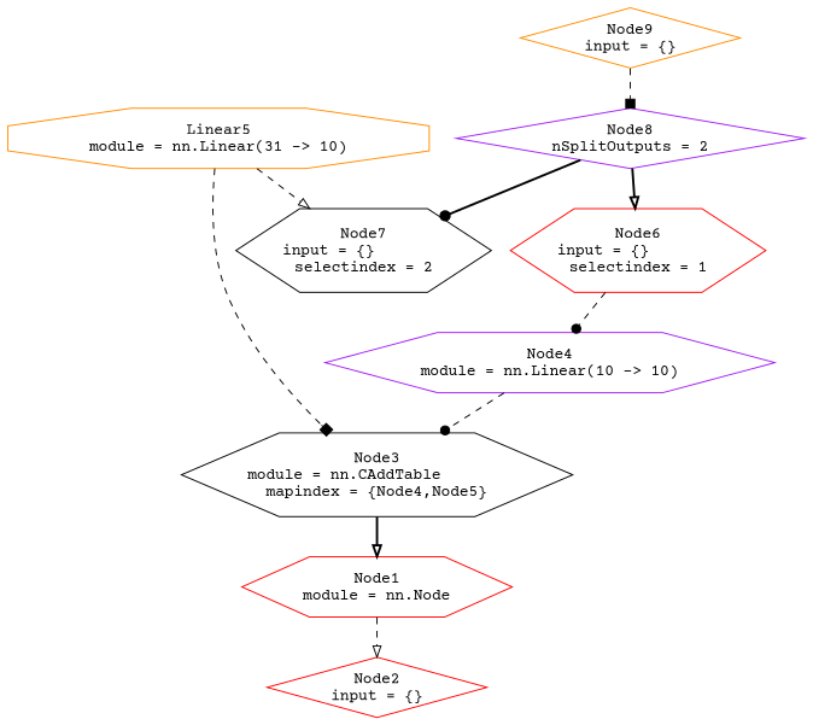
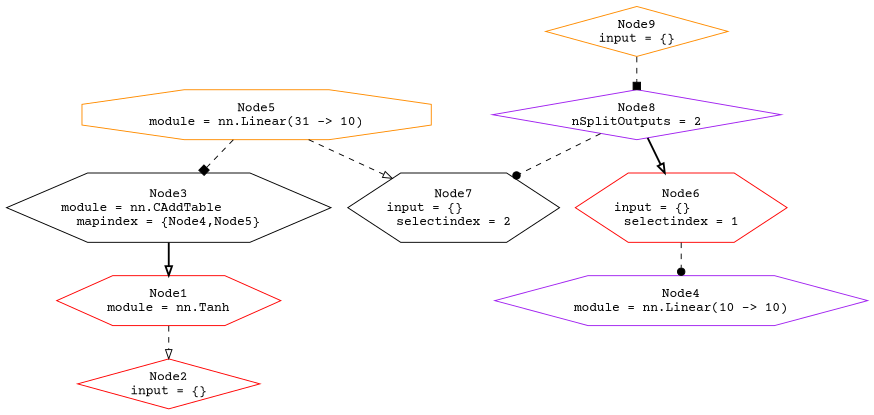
  digraph {
    fontname="Courier Prime"
    node [color=red fontname="Courier Prime" shape=hexagon]
    edge [arrowhead=onormal fontname="Courier Prime" style=dashed]
-   n1 [height=0.74639 label="Node1\nmodule = nn.Node" width=2.3374]
+   n1 [height=0.74639 label="Node1\nmodule = nn.Tanh" width=2.3374]
    n2 [height=0.74639 label="Node2\ninput = {}" shape=diamond width=1.4535]
    n3 [color=black height=1.041 label="Node3\nmodule = nn.CAddTable\lmapindex = {Node4,Node5}" width=3.457]
    n4 [color=purple height=0.74639 label="Node4\nmodule = nn.Linear(10 -> 10)" width=3.5748]
-   n5 [color=darkorange height=0.74639 label="Linear5\nmodule = nn.Linear(31 -> 10)" shape=octagon width=3.5748]
+   n5 [color=darkorange height=0.74639 label="Node5\nmodule = nn.Linear(31 -> 10)" shape=octagon width=3.5748]
    n6 [color=black height=1.041 label="Node7\ninput = {}\lselectindex = 2" width=1.9642]
    n7 [height=1.041 label="Node6\ninput = {}\lselectindex = 1" width=1.9642]
    n8 [color=purple height=0.74639 label="Node8\nnSplitOutputs = 2" shape=diamond width=2.2392]
    n9 [color=darkorange height=0.74639 label="Node9\ninput = {}" shape=diamond width=1.4535]
    n1 -> n2
    n3 -> n1 [style=bold]
-   n4 -> n3 [arrowhead=dot]
    n5 -> n3 [arrowhead=box]
    n5 -> n6
    n7 -> n4 [arrowhead=dot]
-   n8 -> n6 [arrowhead=dot style=bold]
+   n8 -> n6 [arrowhead=dot]
    n8 -> n7 [style=bold]
    n9 -> n8 [arrowhead=box]
  }
